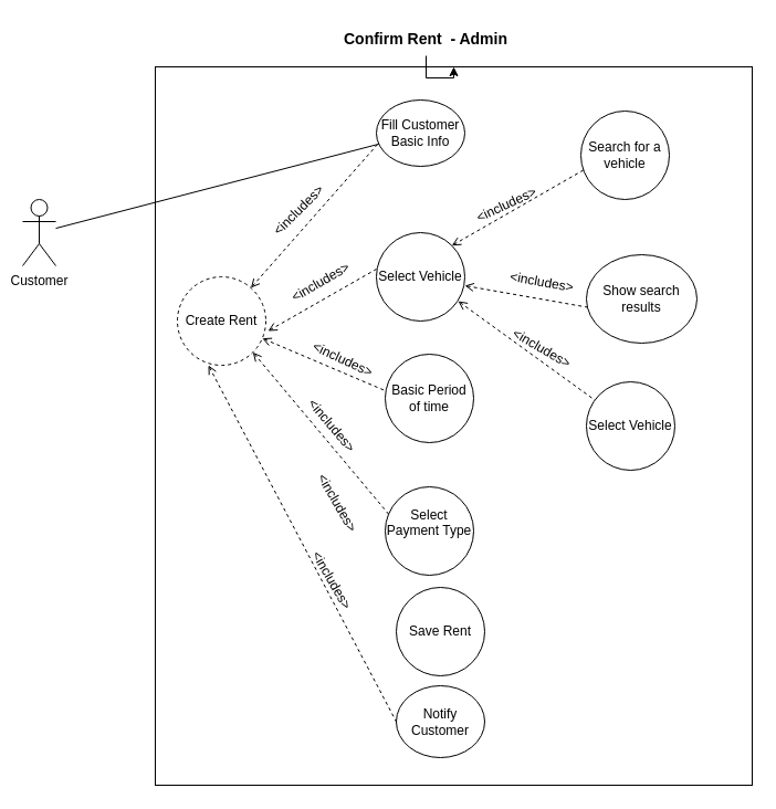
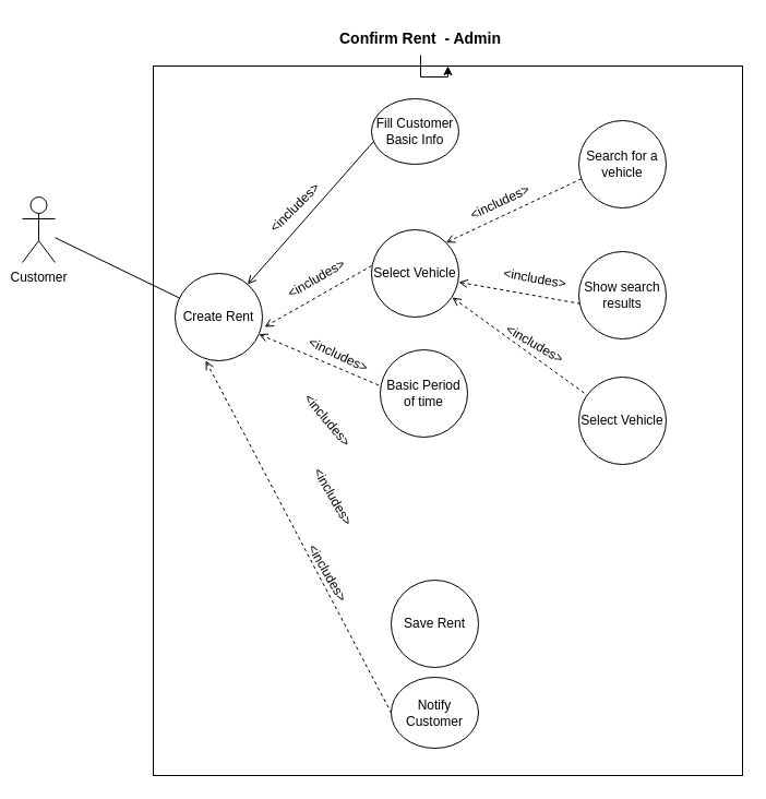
  <mxCell id="0" />
  <mxCell id="1" parent="0" />
  <mxCell id="2" value="" style="rounded=0;whiteSpace=wrap;html=1;" parent="1" vertex="1"><mxGeometry x="140" y="60" width="540" height="650" as="geometry" /></mxCell>
  <mxCell id="3" value="Customer" style="shape=umlActor;verticalLabelPosition=bottom;verticalAlign=top;html=1;outlineConnect=0;" parent="1" vertex="1"><mxGeometry x="20" y="180" width="30" height="60" as="geometry" /></mxCell>
- <mxCell id="4" value="Create Rent" style="ellipse;whiteSpace=wrap;html=1;aspect=fixed;dashed=1;" parent="1" vertex="1"><mxGeometry x="160" y="250" width="80" height="80" as="geometry" /></mxCell>
- <mxCell id="5" value="" style="endArrow=none;html=1;rounded=0;" parent="1" source="3" target="8" edge="1"><mxGeometry width="50" height="50" relative="1" as="geometry"><mxPoint x="90" y="240" as="sourcePoint" /><mxPoint x="140" y="200" as="targetPoint" /></mxGeometry></mxCell>
+ <mxCell id="4" value="Create Rent" style="ellipse;whiteSpace=wrap;html=1;aspect=fixed;" parent="1" vertex="1"><mxGeometry x="160" y="250" width="80" height="80" as="geometry" /></mxCell>
+ <mxCell id="5" value="" style="endArrow=none;html=1;rounded=0;" parent="1" source="3" target="4" edge="1"><mxGeometry width="50" height="50" relative="1" as="geometry"><mxPoint x="90" y="240" as="sourcePoint" /><mxPoint x="140" y="200" as="targetPoint" /></mxGeometry></mxCell>
  <mxCell id="6" value="" style="edgeStyle=orthogonalEdgeStyle;rounded=0;orthogonalLoop=1;jettySize=auto;html=1;" edge="1" parent="1" source="7" target="2"><mxGeometry relative="1" as="geometry" /></mxCell>
  <mxCell id="7" value="&lt;b&gt;&lt;font style=&quot;font-size: 14px;&quot;&gt;Confirm Rent&amp;nbsp; - Admin&lt;/font&gt;&lt;/b&gt;" style="text;strokeColor=none;align=center;fillColor=none;html=1;verticalAlign=middle;whiteSpace=wrap;rounded=0;" parent="1" vertex="1"><mxGeometry x="290" y="20" width="190" height="30" as="geometry" /></mxCell>
  <mxCell id="8" value="Fill Customer Basic Info" style="ellipse;whiteSpace=wrap;html=1;aspect=fixed;" parent="1" vertex="1"><mxGeometry x="340" y="90" width="80" height="60" as="geometry" /></mxCell>
- <mxCell id="9" value="" style="endArrow=none;html=1;rounded=0;entryX=0.025;entryY=0.65;entryDx=0;entryDy=0;entryPerimeter=0;dashed=1;endFill=0;startArrow=open;startFill=0;" parent="1" source="4" target="8" edge="1"><mxGeometry width="50" height="50" relative="1" as="geometry"><mxPoint x="100" y="280" as="sourcePoint" /><mxPoint x="251" y="239" as="targetPoint" /></mxGeometry></mxCell>
+ <mxCell id="9" value="" style="endArrow=none;html=1;rounded=0;entryX=0.025;entryY=0.65;entryDx=0;entryDy=0;entryPerimeter=0;dashed=0;endFill=0;startArrow=open;startFill=0;" parent="1" source="4" target="8" edge="1"><mxGeometry width="50" height="50" relative="1" as="geometry"><mxPoint x="100" y="280" as="sourcePoint" /><mxPoint x="251" y="239" as="targetPoint" /></mxGeometry></mxCell>
  <mxCell id="10" value="Select Vehicle" style="ellipse;whiteSpace=wrap;html=1;aspect=fixed;direction=south;" parent="1" vertex="1"><mxGeometry x="340" y="210" width="80" height="80" as="geometry" /></mxCell>
  <mxCell id="11" value="" style="endArrow=none;html=1;rounded=0;entryX=0.025;entryY=0.65;entryDx=0;entryDy=0;entryPerimeter=0;dashed=1;startArrow=open;startFill=0;exitX=1.025;exitY=0.613;exitDx=0;exitDy=0;exitPerimeter=0;" parent="1" source="4" edge="1"><mxGeometry width="50" height="50" relative="1" as="geometry"><mxPoint x="260" y="220" as="sourcePoint" /><mxPoint x="340" y="243" as="targetPoint" /></mxGeometry></mxCell>
  <mxCell id="12" value="Basic Period of time" style="ellipse;whiteSpace=wrap;html=1;aspect=fixed;" parent="1" vertex="1"><mxGeometry x="348" y="320" width="80" height="80" as="geometry" /></mxCell>
  <mxCell id="13" value="" style="endArrow=none;html=1;rounded=0;entryX=0.025;entryY=0.65;entryDx=0;entryDy=0;entryPerimeter=0;dashed=1;startArrow=open;startFill=0;" parent="1" source="4" edge="1"><mxGeometry width="50" height="50" relative="1" as="geometry"><mxPoint x="270" y="329" as="sourcePoint" /><mxPoint x="348" y="353" as="targetPoint" /></mxGeometry></mxCell>
  <mxCell id="14" value="&amp;lt;includes&amp;gt;" style="text;strokeColor=none;align=center;fillColor=none;html=1;verticalAlign=middle;whiteSpace=wrap;rounded=0;rotation=-45;" parent="1" vertex="1"><mxGeometry x="240" y="175" width="60" height="30" as="geometry" /></mxCell>
  <mxCell id="15" value="&amp;lt;includes&amp;gt;" style="text;strokeColor=none;align=center;fillColor=none;html=1;verticalAlign=middle;whiteSpace=wrap;rounded=0;rotation=-30;" parent="1" vertex="1"><mxGeometry x="260" y="240" width="60" height="30" as="geometry" /></mxCell>
  <mxCell id="16" value="&amp;lt;includes&amp;gt;" style="text;strokeColor=none;align=center;fillColor=none;html=1;verticalAlign=middle;whiteSpace=wrap;rounded=0;rotation=25;" parent="1" vertex="1"><mxGeometry x="280" y="310" width="60" height="30" as="geometry" /></mxCell>
- <mxCell id="17" value="Select Payment Type&lt;div&gt;&lt;br&gt;&lt;/div&gt;" style="ellipse;whiteSpace=wrap;html=1;aspect=fixed;" parent="1" vertex="1"><mxGeometry x="348" y="440" width="80" height="80" as="geometry" /></mxCell>
- <mxCell id="18" value="" style="endArrow=none;html=1;rounded=0;entryX=0.063;entryY=0.338;entryDx=0;entryDy=0;entryPerimeter=0;dashed=1;startArrow=open;startFill=0;exitX=1;exitY=1;exitDx=0;exitDy=0;" parent="1" source="4" target="17" edge="1"><mxGeometry width="50" height="50" relative="1" as="geometry"><mxPoint x="247" y="340" as="sourcePoint" /><mxPoint x="348" y="453" as="targetPoint" /></mxGeometry></mxCell>
  <mxCell id="19" value="&amp;lt;includes&amp;gt;" style="text;strokeColor=none;align=center;fillColor=none;html=1;verticalAlign=middle;whiteSpace=wrap;rounded=0;rotation=50;" parent="1" vertex="1"><mxGeometry x="270" y="370" width="60" height="30" as="geometry" /></mxCell>
  <mxCell id="20" value="&lt;div&gt;Save Rent&lt;/div&gt;" style="ellipse;whiteSpace=wrap;html=1;aspect=fixed;" parent="1" vertex="1"><mxGeometry x="358" y="531" width="80" height="80" as="geometry" /></mxCell>
  <mxCell id="21" value="&amp;lt;includes&amp;gt;" style="text;strokeColor=none;align=center;fillColor=none;html=1;verticalAlign=middle;whiteSpace=wrap;rounded=0;rotation=60;" parent="1" vertex="1"><mxGeometry x="275" y="440" width="60" height="30" as="geometry" /></mxCell>
- <mxCell id="22" value="Search for a vehicle" style="ellipse;whiteSpace=wrap;html=1;aspect=fixed;direction=south;" parent="1" vertex="1"><mxGeometry x="525" y="100" width="80" height="80" as="geometry" /></mxCell>
- <mxCell id="23" value="Show search results" style="ellipse;whiteSpace=wrap;html=1;aspect=fixed;direction=south;" parent="1" vertex="1"><mxGeometry x="530" y="230" width="100" height="80" as="geometry" /></mxCell>
+ <mxCell id="22" value="Search for a vehicle" style="ellipse;whiteSpace=wrap;html=1;aspect=fixed;direction=south;" parent="1" vertex="1"><mxGeometry x="530" y="110" width="80" height="80" as="geometry" /></mxCell>
+ <mxCell id="23" value="Show search results" style="ellipse;whiteSpace=wrap;html=1;aspect=fixed;direction=south;" parent="1" vertex="1"><mxGeometry x="530" y="230" width="80" height="80" as="geometry" /></mxCell>
  <mxCell id="24" value="Select Vehicle" style="ellipse;whiteSpace=wrap;html=1;aspect=fixed;direction=south;" parent="1" vertex="1"><mxGeometry x="530" y="345" width="80" height="80" as="geometry" /></mxCell>
  <mxCell id="25" value="" style="endArrow=none;html=1;rounded=0;entryX=0.663;entryY=0.963;entryDx=0;entryDy=0;entryPerimeter=0;dashed=1;endFill=0;startArrow=open;startFill=0;exitX=0;exitY=0;exitDx=0;exitDy=0;" parent="1" source="10" target="22" edge="1"><mxGeometry width="50" height="50" relative="1" as="geometry"><mxPoint x="420" y="270" as="sourcePoint" /><mxPoint x="534" y="151" as="targetPoint" /></mxGeometry></mxCell>
  <mxCell id="26" value="&amp;lt;includes&amp;gt;" style="text;strokeColor=none;align=center;fillColor=none;html=1;verticalAlign=middle;whiteSpace=wrap;rounded=0;rotation=-25;" parent="1" vertex="1"><mxGeometry x="428" y="170" width="60" height="30" as="geometry" /></mxCell>
  <mxCell id="27" value="" style="endArrow=none;html=1;rounded=0;entryX=0.6;entryY=0.963;entryDx=0;entryDy=0;entryPerimeter=0;dashed=1;endFill=0;startArrow=open;startFill=0;exitX=0.6;exitY=0;exitDx=0;exitDy=0;exitPerimeter=0;" parent="1" source="10" target="23" edge="1"><mxGeometry width="50" height="50" relative="1" as="geometry"><mxPoint x="405" y="320" as="sourcePoint" /><mxPoint x="530" y="261" as="targetPoint" /></mxGeometry></mxCell>
  <mxCell id="28" value="&amp;lt;includes&amp;gt;" style="text;strokeColor=none;align=center;fillColor=none;html=1;verticalAlign=middle;whiteSpace=wrap;rounded=0;rotation=10;" parent="1" vertex="1"><mxGeometry x="460" y="240" width="60" height="30" as="geometry" /></mxCell>
  <mxCell id="29" value="" style="endArrow=none;html=1;rounded=0;dashed=1;endFill=0;startArrow=open;startFill=0;exitX=0.775;exitY=0.075;exitDx=0;exitDy=0;exitPerimeter=0;" parent="1" source="10" target="24" edge="1"><mxGeometry width="50" height="50" relative="1" as="geometry"><mxPoint x="417" y="300" as="sourcePoint" /><mxPoint x="530" y="320" as="targetPoint" /></mxGeometry></mxCell>
  <mxCell id="30" value="&amp;lt;includes&amp;gt;" style="text;strokeColor=none;align=center;fillColor=none;html=1;verticalAlign=middle;whiteSpace=wrap;rounded=0;rotation=30;" parent="1" vertex="1"><mxGeometry x="460" y="300" width="60" height="30" as="geometry" /></mxCell>
  <mxCell id="31" value="&lt;div&gt;Notify Customer&lt;/div&gt;" style="ellipse;whiteSpace=wrap;html=1;aspect=fixed;" parent="1" vertex="1"><mxGeometry x="358" y="620" width="80" height="65" as="geometry" /></mxCell>
  <mxCell id="32" value="" style="endArrow=none;html=1;rounded=0;entryX=0;entryY=0.5;entryDx=0;entryDy=0;dashed=1;startArrow=open;startFill=0;exitX=0.35;exitY=1;exitDx=0;exitDy=0;exitPerimeter=0;" parent="1" source="4" target="31" edge="1"><mxGeometry width="50" height="50" relative="1" as="geometry"><mxPoint x="177" y="425" as="sourcePoint" /><mxPoint x="340" y="653" as="targetPoint" /></mxGeometry></mxCell>
  <mxCell id="33" value="&amp;lt;includes&amp;gt;" style="text;strokeColor=none;align=center;fillColor=none;html=1;verticalAlign=middle;whiteSpace=wrap;rounded=0;rotation=60;" parent="1" vertex="1"><mxGeometry x="270" y="510" width="60" height="30" as="geometry" /></mxCell>
